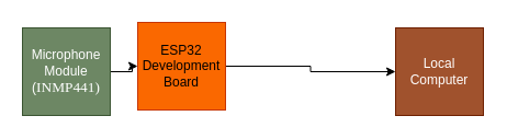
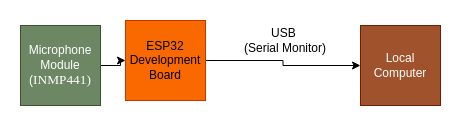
  <mxCell id="0" />
  <mxCell id="1" parent="0" />
  <mxCell id="2" value="" style="edgeStyle=orthogonalEdgeStyle;rounded=0;orthogonalLoop=1;jettySize=auto;html=1;" parent="1" source="3" target="5" edge="1"><mxGeometry relative="1" as="geometry" /></mxCell>
  <mxCell id="3" value="Microphone Module&lt;div&gt;(&lt;span style=&quot;background-color: transparent; font-family: &amp;quot;Times New Roman&amp;quot;, serif; font-size: 10pt; white-space-collapse: preserve;&quot;&gt;INMP441)&lt;/span&gt;&lt;/div&gt;" style="whiteSpace=wrap;html=1;aspect=fixed;fillColor=#6d8764;fontColor=#ffffff;strokeColor=#3A5431;" parent="1" vertex="1"><mxGeometry x="20" y="25" width="80" height="80" as="geometry" /></mxCell>
  <mxCell id="4" style="edgeStyle=orthogonalEdgeStyle;rounded=0;orthogonalLoop=1;jettySize=auto;html=1;exitX=1;exitY=0.5;exitDx=0;exitDy=0;" parent="1" source="5" target="6" edge="1"><mxGeometry relative="1" as="geometry"><mxPoint x="340" y="65" as="targetPoint" /></mxGeometry></mxCell>
  <mxCell id="5" value="ESP32 Development Board" style="whiteSpace=wrap;html=1;aspect=fixed;fillColor=#fa6800;fontColor=#000000;strokeColor=#C73500;" parent="1" vertex="1"><mxGeometry x="125" y="20" width="80" height="80" as="geometry" /></mxCell>
  <mxCell id="6" value="Local Computer" style="whiteSpace=wrap;html=1;aspect=fixed;fillColor=#a0522d;fontColor=#ffffff;strokeColor=#6D1F00;" parent="1" vertex="1"><mxGeometry x="360" y="25" width="80" height="80" as="geometry" /></mxCell>
+ <mxCell id="7" value="USB&amp;nbsp;&lt;div&gt;(Serial Monitor)&lt;/div&gt;" style="text;html=1;align=center;verticalAlign=middle;whiteSpace=wrap;rounded=0;" vertex="1" parent="1"><mxGeometry x="240" y="25" width="90" height="30" as="geometry" /></mxCell>
